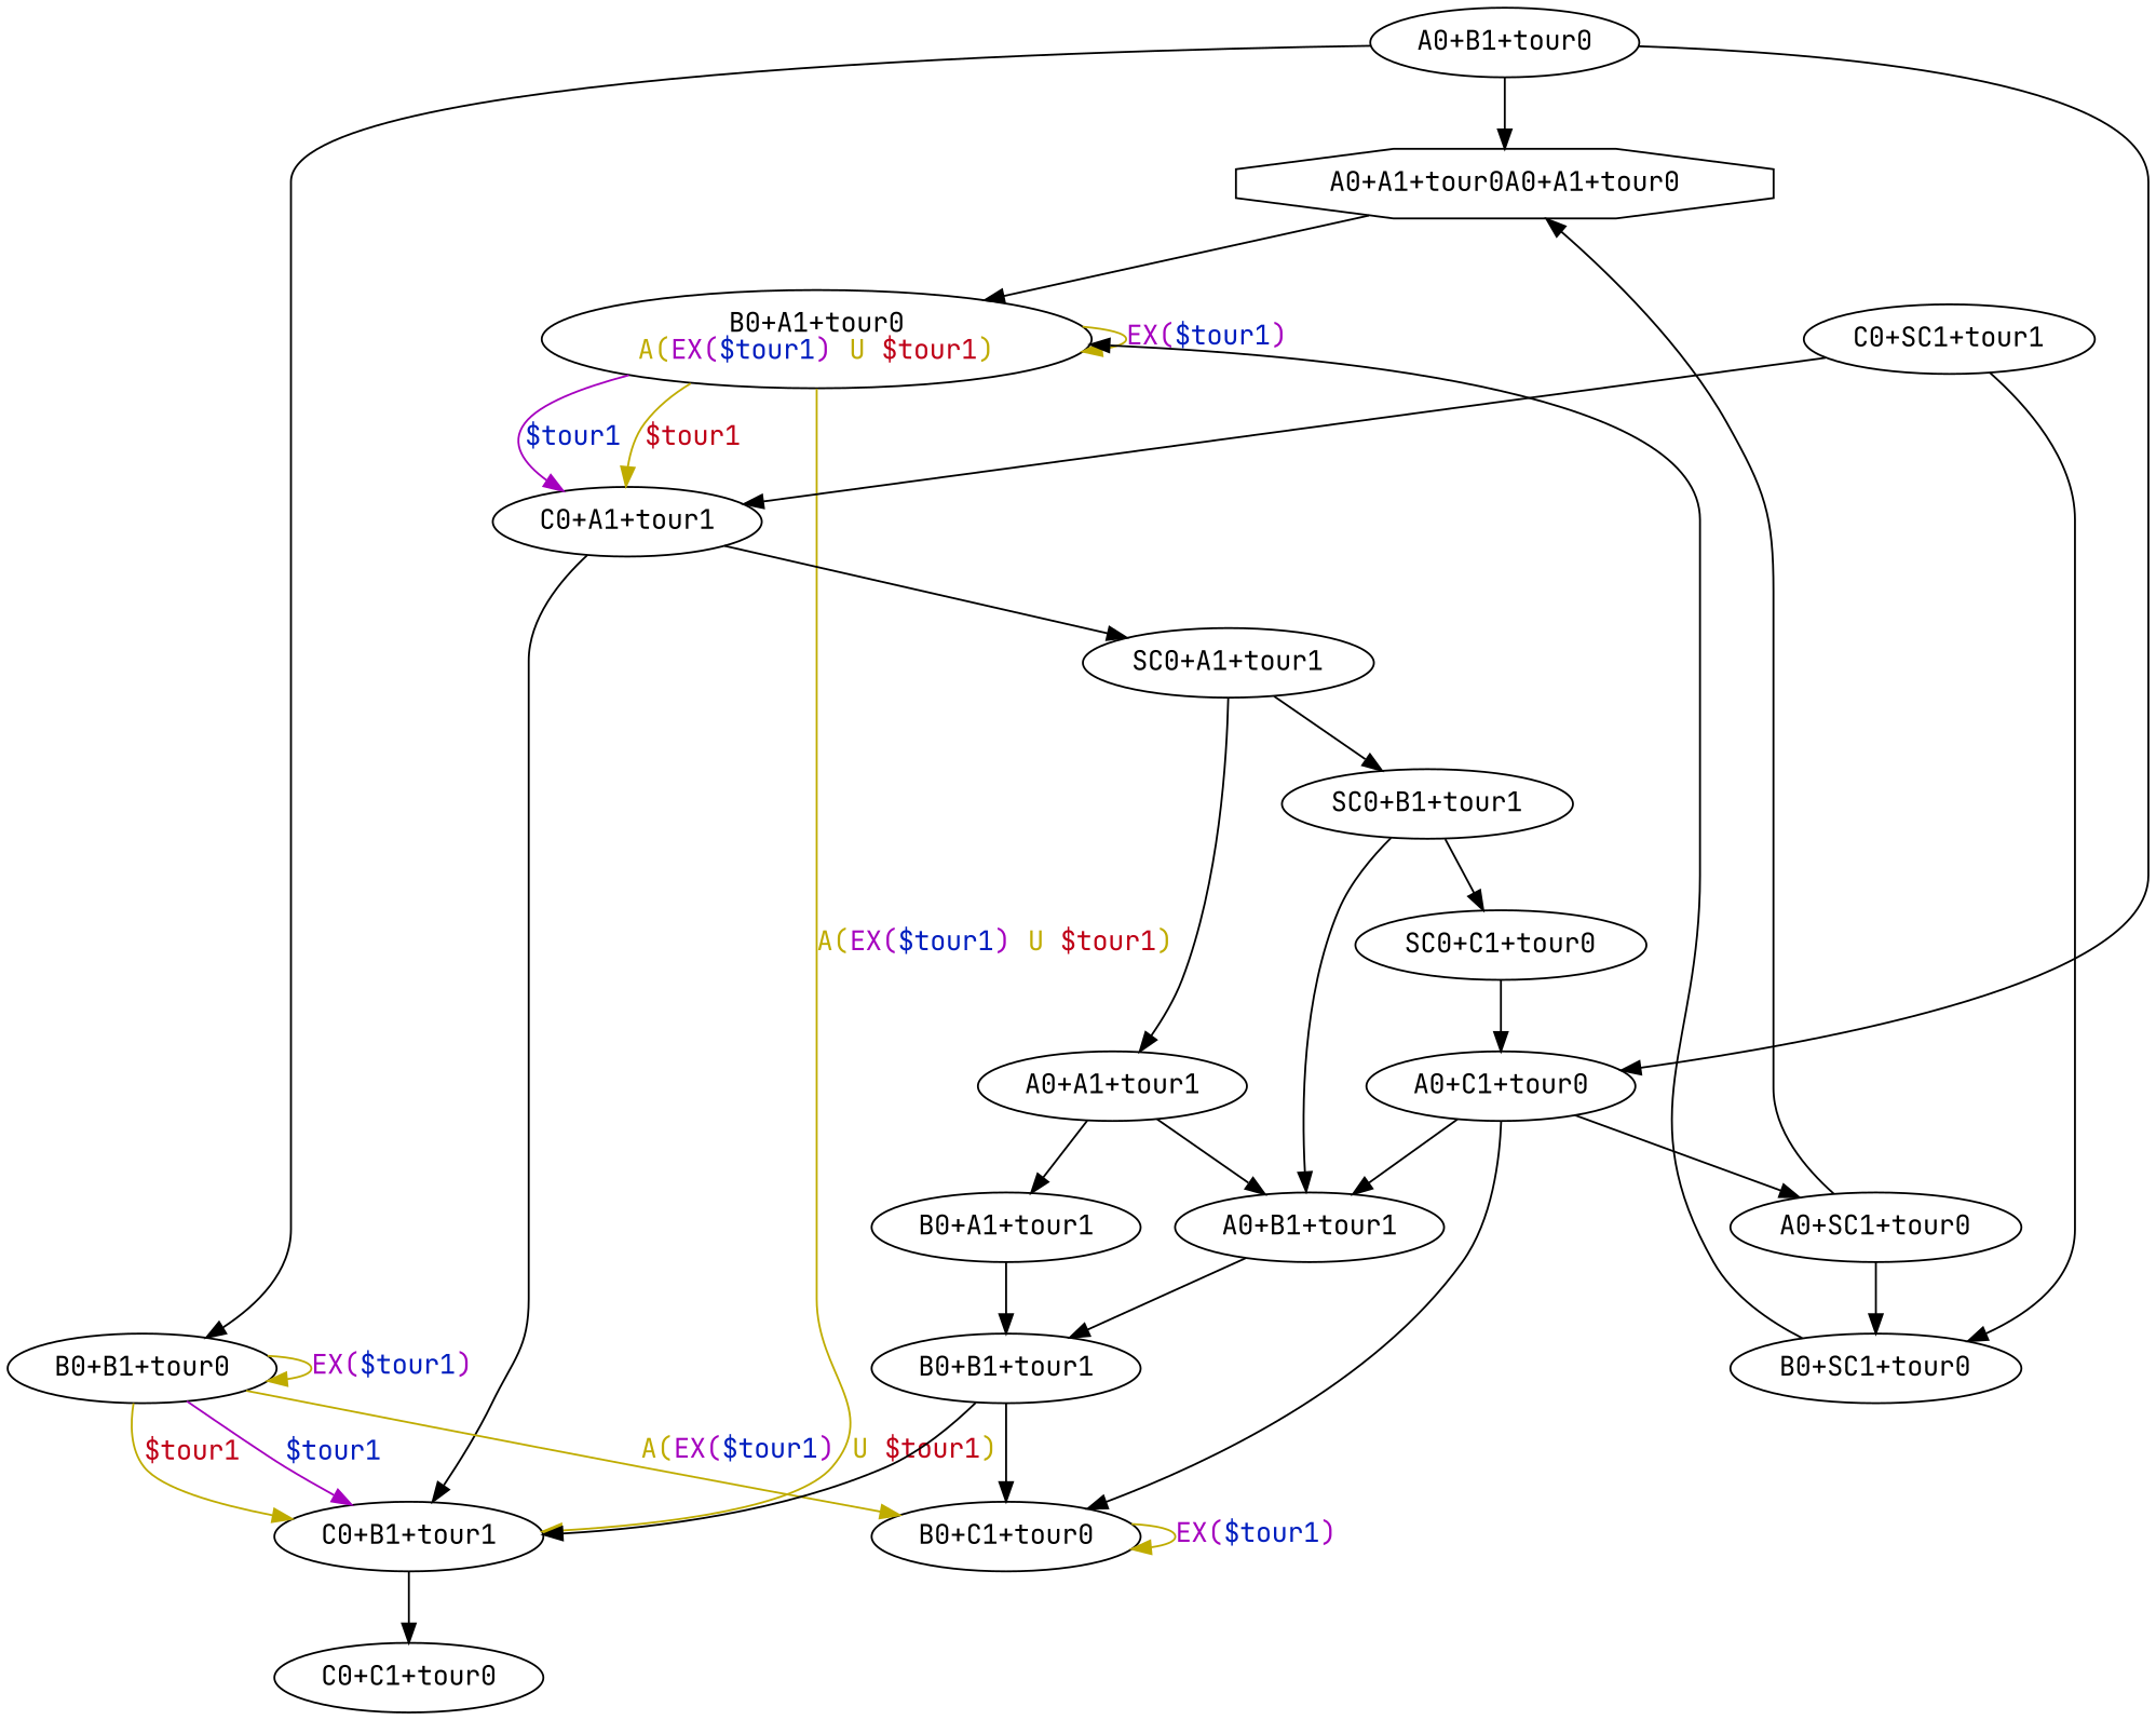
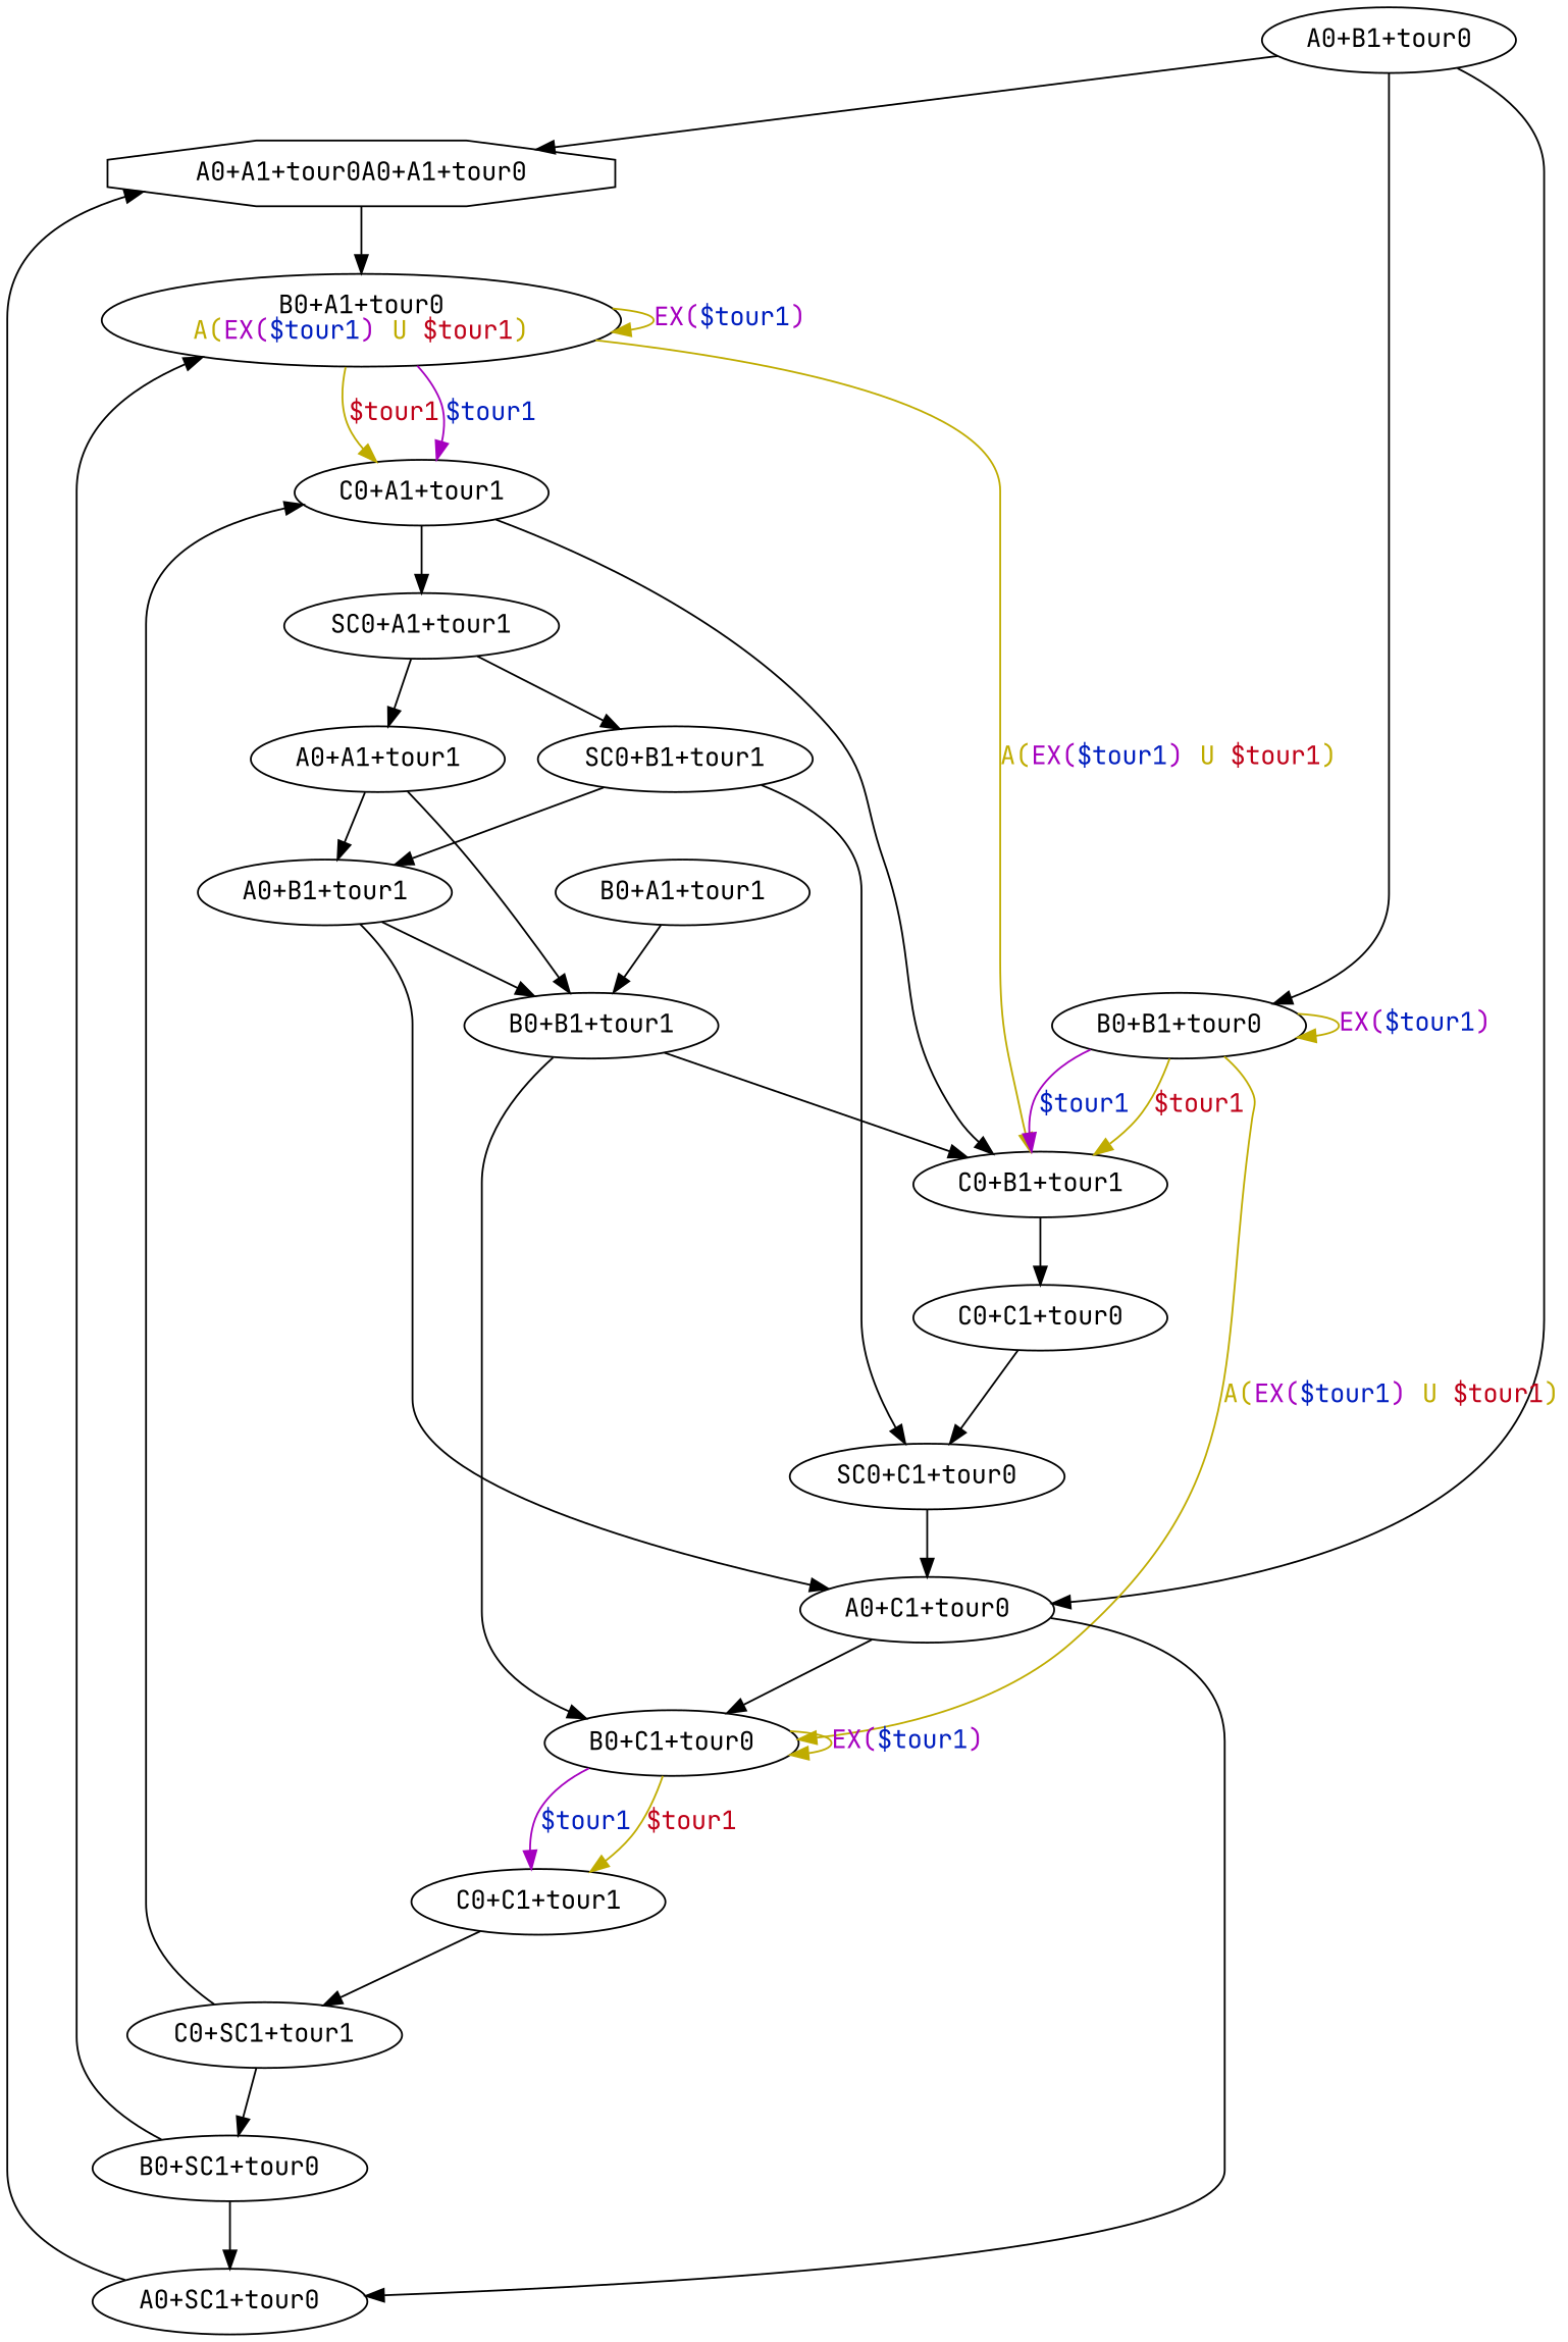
  digraph {
    fontname="JetBrains Mono"
    node [fontname="JetBrains Mono"]
    edge [fontname="JetBrains Mono"]
    n1 [label=<A0+A1+tour0A0+A1+tour0> shape=octagon]
    n2 [label=<B0+A1+tour0<BR/><FONT COLOR="0.14999974 1 0.75">A(<FONT COLOR="0.80999976 1 0.75">EX(<FONT COLOR="0.63999975 1 0.75">$tour1</FONT>)</FONT> U <FONT COLOR="0.9799998 1 0.75">$tour1</FONT>)</FONT>>]
    n3 [label=<C0+A1+tour1>]
    n4 [label=<C0+B1+tour1>]
    n5 [label=<A0+B1+tour0>]
    n6 [label=<B0+B1+tour0>]
    n7 [label=<A0+C1+tour0>]
    n8 [label=<SC0+A1+tour1>]
    n9 [label=<B0+C1+tour0>]
    n10 [label=<A0+A1+tour1>]
    n11 [label=<SC0+B1+tour1>]
    n12 [label=<C0+C1+tour0>]
    n13 [label=<B0+A1+tour1>]
    n14 [label=<A0+B1+tour1>]
    n15 [label=<SC0+C1+tour0>]
    n16 [label=<B0+B1+tour1>]
+   n17 [label=<C0+C1+tour1>]
    n18 [label=<A0+SC1+tour0>]
    n19 [label=<B0+SC1+tour0>]
    n20 [label=<C0+SC1+tour1>]
    n1 -> n2
    n2 -> n2 [color="0.14999974 1 0.75" label=<<FONT COLOR="0.80999976 1 0.75">EX(<FONT COLOR="0.63999975 1 0.75">$tour1</FONT>)</FONT>>]
    n2 -> n3 [color="0.14999974 1 0.75" label=<<FONT COLOR="0.9799998 1 0.75">$tour1</FONT>>]
    n2 -> n3 [color="0.80999976 1 0.75" label=<<FONT COLOR="0.63999975 1 0.75">$tour1</FONT>>]
    n2 -> n4 [color="0.14999974 1 0.75" label=<<FONT COLOR="0.14999974 1 0.75">A(<FONT COLOR="0.80999976 1 0.75">EX(<FONT COLOR="0.63999975 1 0.75">$tour1</FONT>)</FONT> U <FONT COLOR="0.9799998 1 0.75">$tour1</FONT>)</FONT>>]
    n3 -> n4
    n3 -> n8
    n4 -> n12
    n5 -> n1
    n5 -> n6
    n5 -> n7
    n6 -> n4 [color="0.14999974 1 0.75" label=<<FONT COLOR="0.9799998 1 0.75">$tour1</FONT>>]
    n6 -> n4 [color="0.80999976 1 0.75" label=<<FONT COLOR="0.63999975 1 0.75">$tour1</FONT>>]
    n6 -> n6 [color="0.14999974 1 0.75" label=<<FONT COLOR="0.80999976 1 0.75">EX(<FONT COLOR="0.63999975 1 0.75">$tour1</FONT>)</FONT>>]
    n6 -> n9 [color="0.14999974 1 0.75" label=<<FONT COLOR="0.14999974 1 0.75">A(<FONT COLOR="0.80999976 1 0.75">EX(<FONT COLOR="0.63999975 1 0.75">$tour1</FONT>)</FONT> U <FONT COLOR="0.9799998 1 0.75">$tour1</FONT>)</FONT>>]
    n7 -> n9
    n7 -> n18
    n8 -> n10
    n8 -> n11
    n9 -> n9 [color="0.14999974 1 0.75" label=<<FONT COLOR="0.80999976 1 0.75">EX(<FONT COLOR="0.63999975 1 0.75">$tour1</FONT>)</FONT>>]
-   n10 -> n13
+   n9 -> n17 [color="0.80999976 1 0.75" label=<<FONT COLOR="0.63999975 1 0.75">$tour1</FONT>>]
+   n9 -> n17 [color="0.14999974 1 0.75" label=<<FONT COLOR="0.9799998 1 0.75">$tour1</FONT>>]
+   n10 -> n16
    n10 -> n14
    n11 -> n14
    n11 -> n15
+   n12 -> n15
    n13 -> n16
-   n7 -> n14
+   n14 -> n7
    n14 -> n16
    n15 -> n7
    n16 -> n4
    n16 -> n9
+   n17 -> n20
    n18 -> n1
-   n18 -> n19
+   n19 -> n18
    n19 -> n2
    n20 -> n3
    n20 -> n19
  }
